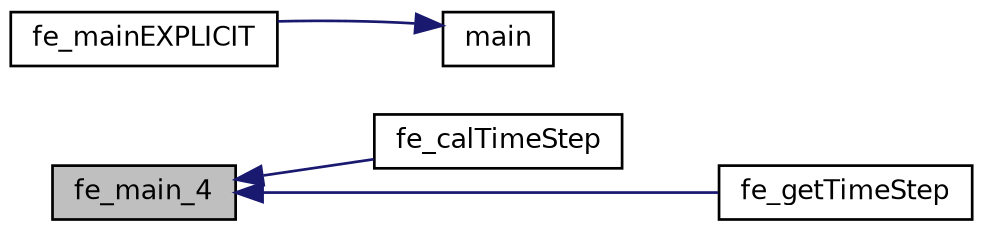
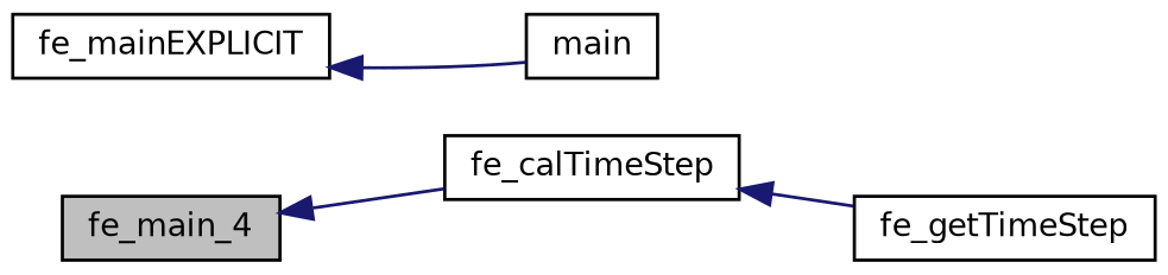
  digraph {
    rankdir=LR
    node [color=black fillcolor=white fontname=Helvetica fontsize=10 shape=record style=filled]
    edge [color=midnightblue dir=back fontname=Helvetica fontsize=10 labelfontname=Helvetica labelfontsize=10 style=solid]
    n1 [fillcolor=grey75 fontcolor=black height=0.2 label=fe_main_4 width=0.4]
    n2 [height=0.2 label=fe_calTimeStep width=0.4]
    n3 [height=0.2 label=fe_getTimeStep width=0.4]
    n4 [height=0.2 label=fe_mainEXPLICIT width=0.4]
    n5 [height=0.2 label=main width=0.4]
    n1 -> n2
-   n1 -> n3
-   n5 -> n4
+   n2 -> n3
+   n4 -> n5
  }
